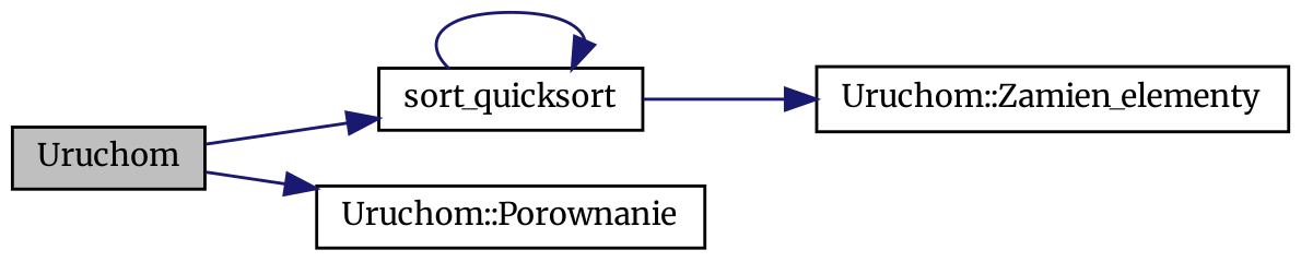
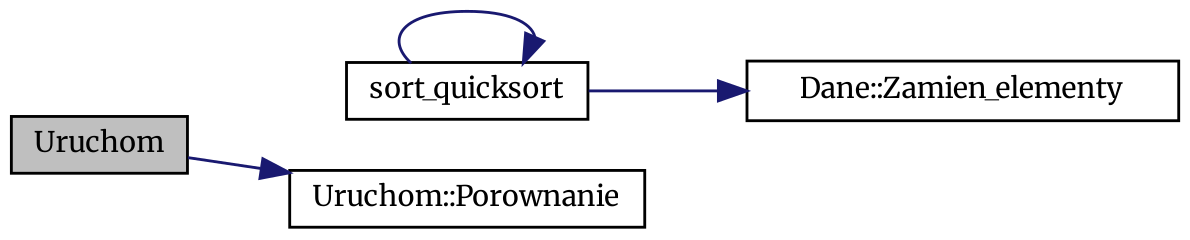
  digraph {
    fontname=Merriweather
    rankdir=LR
    node [color=black fillcolor=white fontname=Merriweather fontsize=10 shape=record style=filled]
    edge [color=midnightblue fontname=Merriweather fontsize=10 labelfontname=Helvetica labelfontsize=10 style=solid]
    n1 [fillcolor=grey75 fontcolor=black height=0.2 label=Uruchom width=0.4]
    n2 [height=0.2 label=sort_quicksort width=0.4]
    n3 [height=0.2 label="Uruchom::Porownanie" width=0.4]
-   n4 [height=0.2 label="Uruchom::Zamien_elementy" width=0.4]
-   n1 -> n2
+   n4 [height=0.2 label="Dane::Zamien_elementy" width=0.4]
    n1 -> n3
    n2 -> n2
    n2 -> n4
  }
